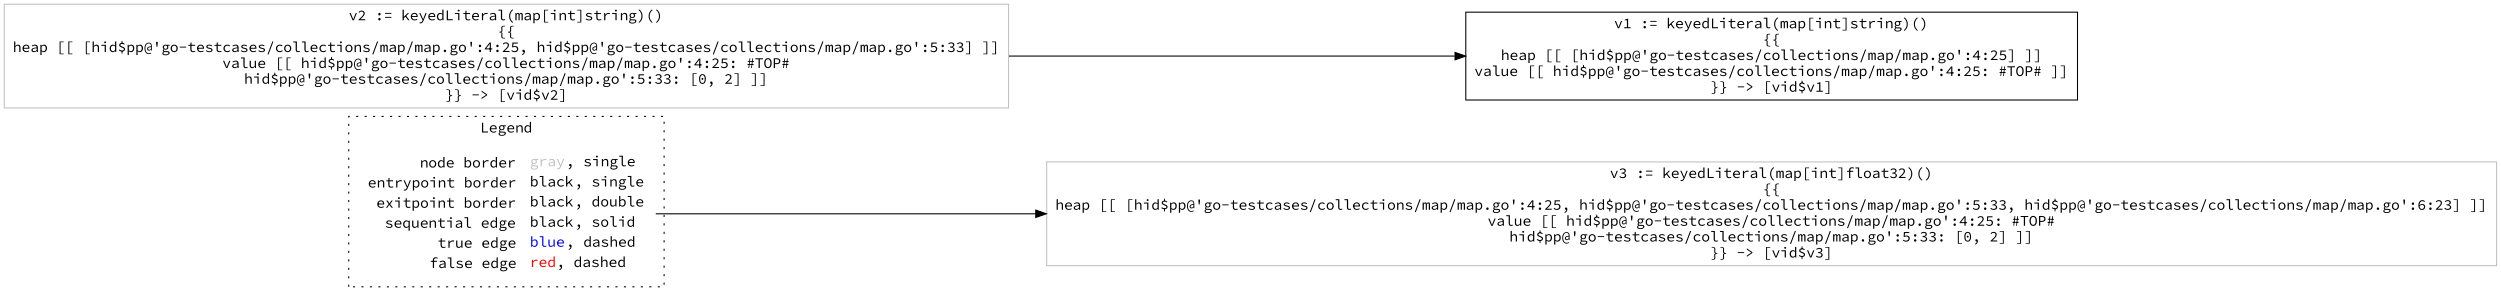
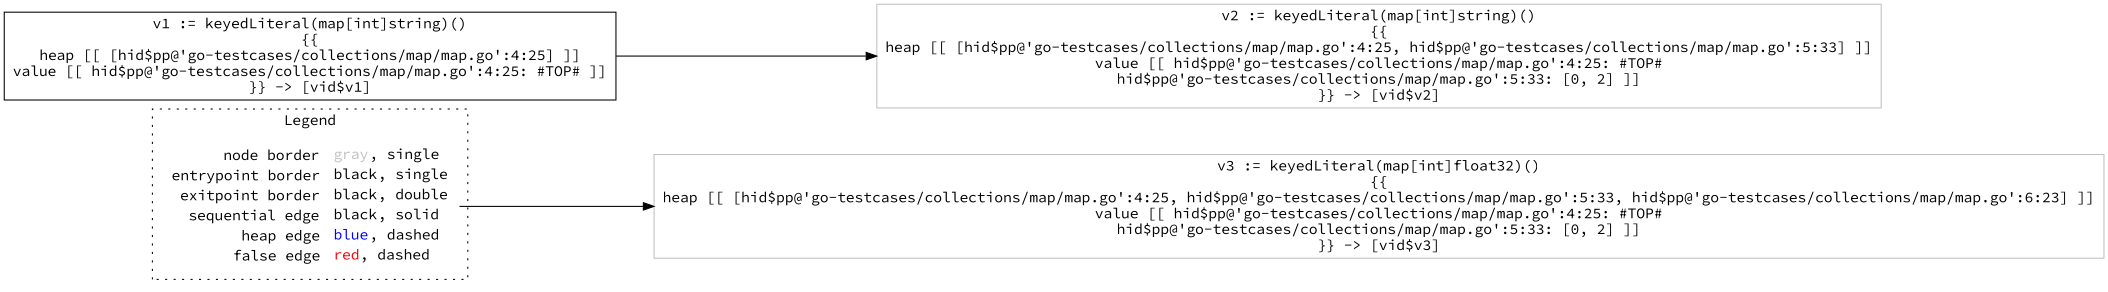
  digraph {
    fontname="Source Code Pro"
    rankdir=LR
    node [fontname="Source Code Pro" shape=rect color=gray]
    edge [color=black fontname="Source Code Pro"]
-   n1 [label=<<table border="0" cellpadding="2" cellspacing="0" cellborder="0"><tr><td align="right">node border&nbsp;</td><td align="left"><font color="gray">gray</font>, single</td></tr><tr><td align="right">entrypoint border&nbsp;</td><td align="left"><font color="black">black</font>, single</td></tr><tr><td align="right">exitpoint border&nbsp;</td><td align="left"><font color="black">black</font>, double</td></tr><tr><td align="right">sequential edge&nbsp;</td><td align="left"><font color="black">black</font>, solid</td></tr><tr><td align="right">true edge&nbsp;</td><td align="left"><font color="blue">blue</font>, dashed</td></tr><tr><td align="right">false edge&nbsp;</td><td align="left"><font color="red">red</font>, dashed</td></tr></table>> shape=plaintext color=""]
+   n1 [label=<<table border="0" cellpadding="2" cellspacing="0" cellborder="0"><tr><td align="right">node border&nbsp;</td><td align="left"><font color="gray">gray</font>, single</td></tr><tr><td align="right">entrypoint border&nbsp;</td><td align="left"><font color="black">black</font>, single</td></tr><tr><td align="right">exitpoint border&nbsp;</td><td align="left"><font color="black">black</font>, double</td></tr><tr><td align="right">sequential edge&nbsp;</td><td align="left"><font color="black">black</font>, solid</td></tr><tr><td align="right">heap edge&nbsp;</td><td align="left"><font color="blue">blue</font>, dashed</td></tr><tr><td align="right">false edge&nbsp;</td><td align="left"><font color="red">red</font>, dashed</td></tr></table>> shape=plaintext color=""]
    n2 [label=<v3 := keyedLiteral(map[int]float32)()<BR/>{{<BR/>heap [[ [hid$pp@'go-testcases/collections/map/map.go':4:25, hid$pp@'go-testcases/collections/map/map.go':5:33, hid$pp@'go-testcases/collections/map/map.go':6:23] ]]<BR/>value [[ hid$pp@'go-testcases/collections/map/map.go':4:25: #TOP#<BR/>hid$pp@'go-testcases/collections/map/map.go':5:33: [0, 2] ]]<BR/>}} -&gt; [vid$v3]>]
    n3 [color=black label=<v1 := keyedLiteral(map[int]string)()<BR/>{{<BR/>heap [[ [hid$pp@'go-testcases/collections/map/map.go':4:25] ]]<BR/>value [[ hid$pp@'go-testcases/collections/map/map.go':4:25: #TOP# ]]<BR/>}} -&gt; [vid$v1]>]
    n4 [label=<v2 := keyedLiteral(map[int]string)()<BR/>{{<BR/>heap [[ [hid$pp@'go-testcases/collections/map/map.go':4:25, hid$pp@'go-testcases/collections/map/map.go':5:33] ]]<BR/>value [[ hid$pp@'go-testcases/collections/map/map.go':4:25: #TOP#<BR/>hid$pp@'go-testcases/collections/map/map.go':5:33: [0, 2] ]]<BR/>}} -&gt; [vid$v2]>]
    subgraph cluster_1 {
      label=Legend
      style=dotted
      n1
    }
    n1 -> n2
-   n4 -> n3
+   n3 -> n4
  }
